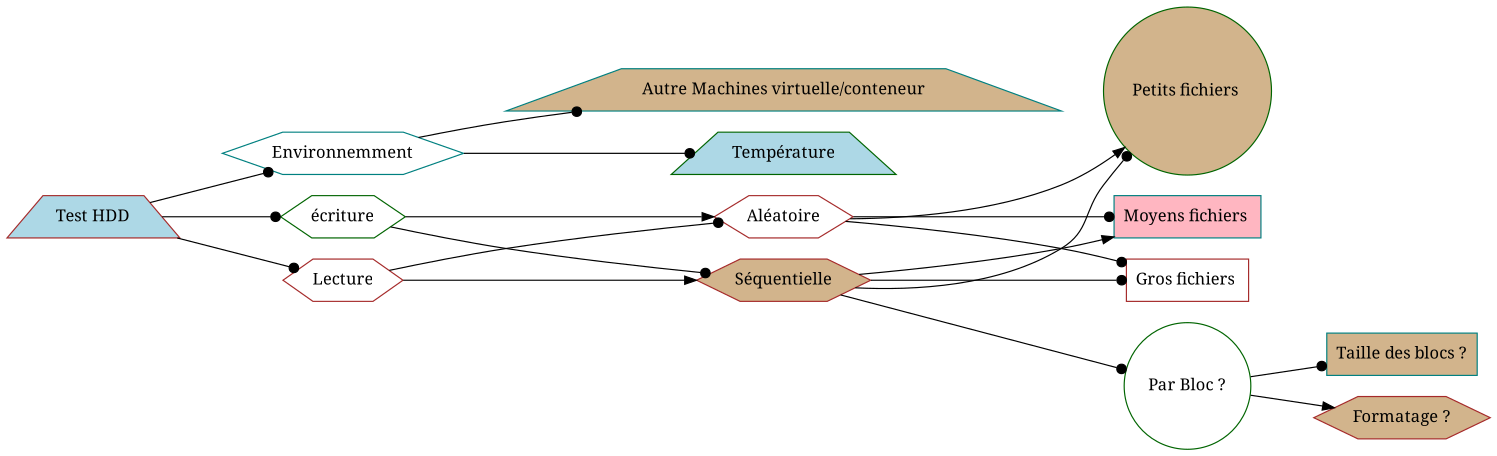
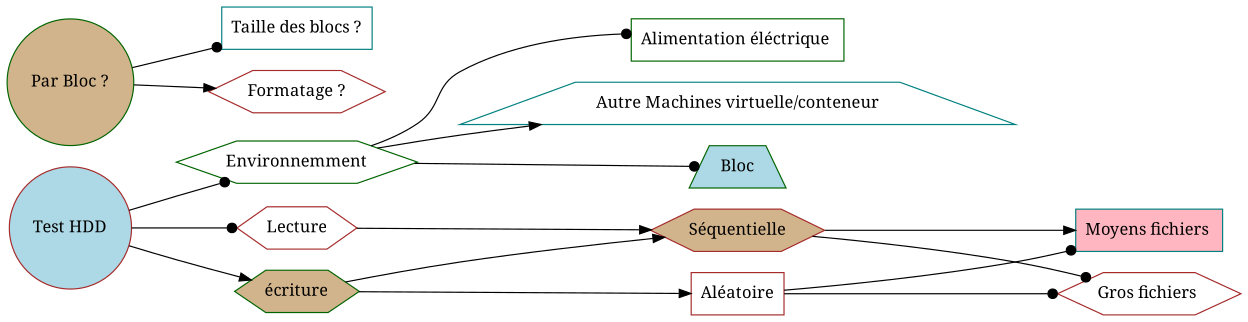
  digraph {
    fontname="Noto Serif"
    rankdir=LR
    node [color=brown fillcolor=white fontname="Noto Serif" shape=hexagon style=filled]
    edge [arrowhead=dot fontname="Noto Serif"]
-   "Test HDD" [fillcolor=lightblue shape=trapezium]
-   Environnemment [color=teal]
+   "Test HDD" [fillcolor=lightblue shape=circle]
+   Environnemment [color=darkgreen]
    Lecture
-   "écriture" [color=darkgreen]
-   "Autre Machines virtuelle/conteneur" [color=teal fillcolor=tan shape=trapezium]
-   "Température" [color=darkgreen fillcolor=lightblue shape=trapezium]
-   "Aléatoire"
+   "écriture" [color=darkgreen fillcolor=tan]
+   "Alimentation éléctrique " [color=darkgreen shape=box]
+   "Autre Machines virtuelle/conteneur" [color=teal shape=trapezium]
+   "Température" [color=darkgreen fillcolor=lightblue shape=trapezium label=Bloc]
+   "Aléatoire" [shape=box]
    "Séquentielle" [fillcolor=tan]
-   "Petits fichiers " [color=darkgreen fillcolor=tan shape=circle]
    "Moyens fichiers " [color=teal fillcolor=lightpink shape=box]
-   "Gros fichiers " [shape=box]
-   "Par Bloc ?" [color=darkgreen shape=circle]
-   "Taille des blocs ?" [color=teal fillcolor=tan shape=box]
-   "Formatage ?" [fillcolor=tan]
+   "Gros fichiers "
+   "Par Bloc ?" [color=darkgreen fillcolor=tan shape=circle]
+   "Taille des blocs ?" [color=teal shape=box]
+   "Formatage ?"
    "Test HDD" -> Environnemment
    "Test HDD" -> Lecture
-   "Test HDD" -> "écriture"
-   Environnemment -> "Autre Machines virtuelle/conteneur"
+   "Test HDD" -> "écriture" [arrowhead=normal]
+   Environnemment -> "Alimentation éléctrique "
+   Environnemment -> "Autre Machines virtuelle/conteneur" [arrowhead=normal]
    Environnemment -> "Température"
-   Lecture -> "Aléatoire"
    Lecture -> "Séquentielle" [arrowhead=normal]
    "écriture" -> "Aléatoire" [arrowhead=normal]
-   "écriture" -> "Séquentielle"
-   "Aléatoire" -> "Petits fichiers " [arrowhead=normal]
+   "écriture" -> "Séquentielle" [arrowhead=normal]
    "Aléatoire" -> "Moyens fichiers "
    "Aléatoire" -> "Gros fichiers "
-   "Séquentielle" -> "Petits fichiers "
    "Séquentielle" -> "Moyens fichiers " [arrowhead=normal]
    "Séquentielle" -> "Gros fichiers "
-   "Séquentielle" -> "Par Bloc ?"
    "Par Bloc ?" -> "Taille des blocs ?"
    "Par Bloc ?" -> "Formatage ?" [arrowhead=normal]
  }
